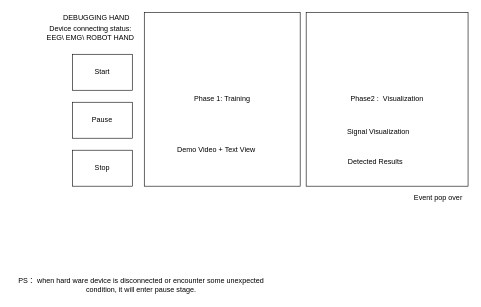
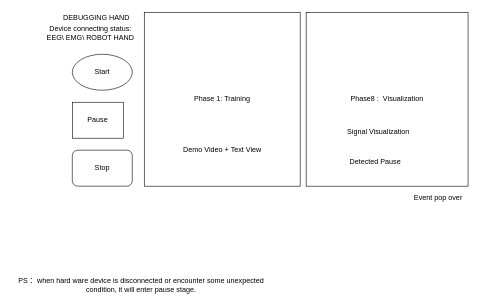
  <mxCell id="0" />
  <mxCell id="1" parent="0" />
- <mxCell id="2" value="Start" style="rounded=0;whiteSpace=wrap;html=1;" vertex="1" parent="1"><mxGeometry x="120" y="90" width="100" height="60" as="geometry" /></mxCell>
- <mxCell id="3" value="Pause" style="rounded=0;whiteSpace=wrap;html=1;" vertex="1" parent="1"><mxGeometry x="120" y="170" width="100" height="60" as="geometry" /></mxCell>
- <mxCell id="4" value="Stop" style="rounded=0;whiteSpace=wrap;html=1;" vertex="1" parent="1"><mxGeometry x="120" y="250" width="100" height="60" as="geometry" /></mxCell>
+ <mxCell id="2" value="Start" style="ellipse;whiteSpace=wrap;html=1;" vertex="1" parent="1"><mxGeometry x="120" y="90" width="100" height="60" as="geometry" /></mxCell>
+ <mxCell id="3" value="Pause" style="rounded=0;whiteSpace=wrap;html=1;" vertex="1" parent="1"><mxGeometry x="120" y="170" width="85" height="60" as="geometry" /></mxCell>
+ <mxCell id="4" value="Stop" style="whiteSpace=wrap;html=1;rounded=1;" vertex="1" parent="1"><mxGeometry x="120" y="250" width="100" height="60" as="geometry" /></mxCell>
  <mxCell id="5" value="&lt;span&gt;Phase 1: Training&lt;/span&gt;" style="rounded=0;whiteSpace=wrap;html=1;" vertex="1" parent="1"><mxGeometry x="240" y="20" width="260" height="290" as="geometry" /></mxCell>
  <mxCell id="6" value="PS： when hard ware device is disconnected or encounter some unexpected condition, it will enter pause stage." style="text;html=1;strokeColor=none;fillColor=none;align=center;verticalAlign=middle;whiteSpace=wrap;rounded=0;" vertex="1" parent="1"><mxGeometry x="20" y="460" width="430" height="30" as="geometry" /></mxCell>
  <mxCell id="7" value="Event pop over" style="text;html=1;align=center;verticalAlign=middle;resizable=0;points=[];autosize=1;strokeColor=none;" vertex="1" parent="1"><mxGeometry x="680" y="320" width="100" height="20" as="geometry" /></mxCell>
- <mxCell id="8" value="Phase2 :&amp;nbsp; Visualization" style="rounded=0;whiteSpace=wrap;html=1;" vertex="1" parent="1"><mxGeometry x="510" y="20" width="270" height="290" as="geometry" /></mxCell>
+ <mxCell id="8" value="Phase8 :&amp;nbsp; Visualization" style="rounded=0;whiteSpace=wrap;html=1;" vertex="1" parent="1"><mxGeometry x="510" y="20" width="270" height="290" as="geometry" /></mxCell>
  <mxCell id="9" value="Device connecting status:&lt;br&gt;EEG\ EMG\ ROBOT HAND" style="text;html=1;align=center;verticalAlign=middle;resizable=0;points=[];autosize=1;strokeColor=none;" vertex="1" parent="1"><mxGeometry x="70" y="40" width="160" height="30" as="geometry" /></mxCell>
  <mxCell id="10" value="DEBUGGING HAND" style="text;html=1;align=center;verticalAlign=middle;resizable=0;points=[];autosize=1;strokeColor=none;" vertex="1" parent="1"><mxGeometry x="100" y="20" width="120" height="20" as="geometry" /></mxCell>
- <mxCell id="11" value="Demo Video + Text View" style="text;html=1;align=center;verticalAlign=middle;resizable=0;points=[];autosize=1;strokeColor=none;" vertex="1" parent="1"><mxGeometry x="285" y="240" width="150" height="20" as="geometry" /></mxCell>
+ <mxCell id="11" value="Demo Video + Text View" style="text;html=1;align=center;verticalAlign=middle;resizable=0;points=[];autosize=1;strokeColor=none;" vertex="1" parent="1"><mxGeometry x="295" y="240" width="150" height="20" as="geometry" /></mxCell>
  <mxCell id="12" value="Signal&amp;nbsp;Visualization" style="text;html=1;align=center;verticalAlign=middle;resizable=0;points=[];autosize=1;strokeColor=none;" vertex="1" parent="1"><mxGeometry x="570" y="210" width="120" height="20" as="geometry" /></mxCell>
- <mxCell id="13" value="Detected Results" style="text;html=1;align=center;verticalAlign=middle;resizable=0;points=[];autosize=1;strokeColor=none;" vertex="1" parent="1"><mxGeometry x="570" y="260" width="110" height="20" as="geometry" /></mxCell>
+ <mxCell id="13" value="Detected Pause" style="text;html=1;align=center;verticalAlign=middle;resizable=0;points=[];autosize=1;strokeColor=none;" vertex="1" parent="1"><mxGeometry x="570" y="260" width="110" height="20" as="geometry" /></mxCell>
